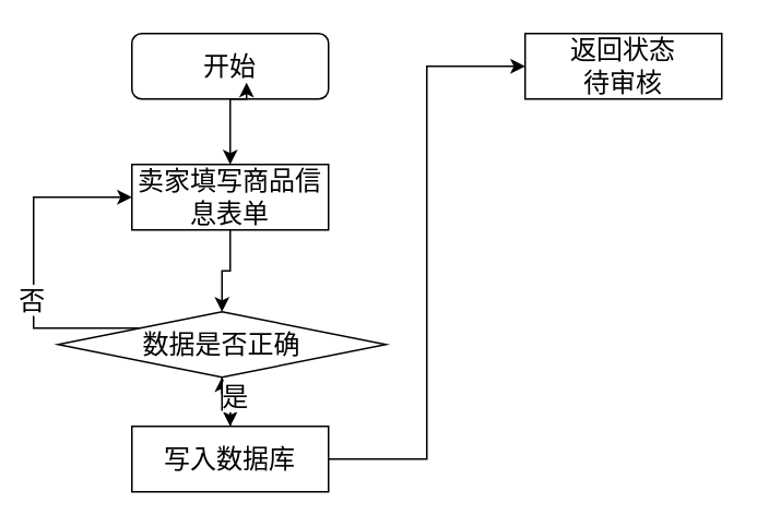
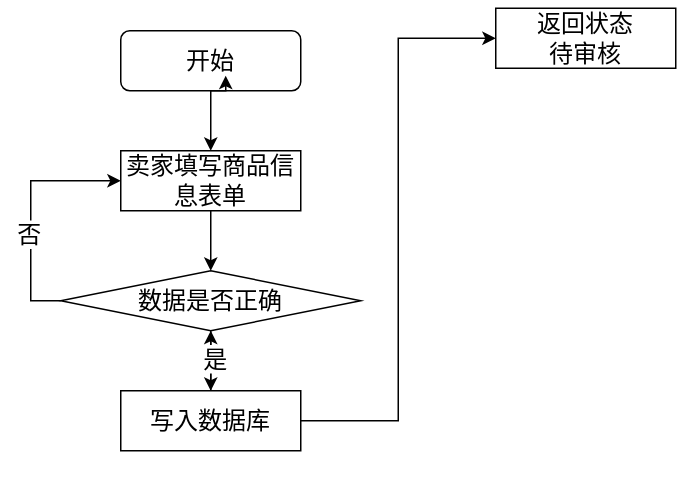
  <mxCell id="0" />
  <mxCell id="1" parent="0" />
  <mxCell id="2" style="edgeStyle=orthogonalEdgeStyle;rounded=0;orthogonalLoop=1;jettySize=auto;html=1;entryX=0.5;entryY=0;entryDx=0;entryDy=0;fontSize=16;" edge="1" parent="1" source="3" target="5"><mxGeometry relative="1" as="geometry" /></mxCell>
  <mxCell id="3" value="开始" style="rounded=1;whiteSpace=wrap;html=1;fontSize=16;" vertex="1" parent="1"><mxGeometry x="80" y="20" width="120" height="40" as="geometry" /></mxCell>
  <mxCell id="4" style="edgeStyle=orthogonalEdgeStyle;rounded=0;orthogonalLoop=1;jettySize=auto;html=1;entryX=0.5;entryY=0;entryDx=0;entryDy=0;fontSize=16;" edge="1" parent="1" source="5" target="9"><mxGeometry relative="1" as="geometry" /></mxCell>
  <mxCell id="5" value="卖家填写商品信息表单" style="rounded=0;whiteSpace=wrap;html=1;fontSize=16;" vertex="1" parent="1"><mxGeometry x="80" y="100" width="120" height="40" as="geometry" /></mxCell>
  <mxCell id="6" style="edgeStyle=orthogonalEdgeStyle;rounded=0;orthogonalLoop=1;jettySize=auto;html=1;entryX=0;entryY=0.5;entryDx=0;entryDy=0;fontSize=16;" edge="1" parent="1" source="9" target="5"><mxGeometry relative="1" as="geometry"><Array as="points"><mxPoint x="20" y="200" /><mxPoint x="20" y="120" /></Array></mxGeometry></mxCell>
  <mxCell id="7" value="否" style="edgeLabel;html=1;align=center;verticalAlign=middle;resizable=0;points=[];fontSize=16;" vertex="1" connectable="0" parent="6"><mxGeometry x="-0.188" y="2" relative="1" as="geometry"><mxPoint as="offset" /></mxGeometry></mxCell>
  <mxCell id="8" style="edgeStyle=orthogonalEdgeStyle;rounded=0;orthogonalLoop=1;jettySize=auto;html=1;entryX=0.5;entryY=0;entryDx=0;entryDy=0;fontSize=16;" edge="1" parent="1" source="9" target="13"><mxGeometry relative="1" as="geometry" /></mxCell>
- <mxCell id="9" value="数据是否正确" style="rhombus;whiteSpace=wrap;html=1;fontSize=16;" vertex="1" parent="1"><mxGeometry x="35" y="190" width="200" height="40" as="geometry" /></mxCell>
+ <mxCell id="9" value="数据是否正确" style="rhombus;whiteSpace=wrap;html=1;fontSize=16;" vertex="1" parent="1"><mxGeometry x="40" y="180" width="200" height="40" as="geometry" /></mxCell>
  <mxCell id="10" value="" style="edgeStyle=orthogonalEdgeStyle;rounded=0;orthogonalLoop=1;jettySize=auto;html=1;fontSize=16;" edge="1" parent="1" source="13" target="9"><mxGeometry relative="1" as="geometry" /></mxCell>
  <mxCell id="11" value="是" style="edgeLabel;html=1;align=center;verticalAlign=middle;resizable=0;points=[];fontSize=16;" vertex="1" connectable="0" parent="10"><mxGeometry x="0.1" y="-2" relative="1" as="geometry"><mxPoint as="offset" /></mxGeometry></mxCell>
  <mxCell id="12" style="edgeStyle=orthogonalEdgeStyle;rounded=0;orthogonalLoop=1;jettySize=auto;html=1;entryX=0;entryY=0.5;entryDx=0;entryDy=0;fontSize=16;" edge="1" parent="1" source="13" target="15"><mxGeometry relative="1" as="geometry" /></mxCell>
  <mxCell id="13" value="写入数据库" style="rounded=0;whiteSpace=wrap;html=1;fontSize=16;" vertex="1" parent="1"><mxGeometry x="80" y="260" width="120" height="40" as="geometry" /></mxCell>
  <mxCell id="14" style="edgeStyle=orthogonalEdgeStyle;rounded=0;orthogonalLoop=1;jettySize=auto;html=1;exitX=0.5;exitY=1;exitDx=0;exitDy=0;entryX=0.583;entryY=0.75;entryDx=0;entryDy=0;entryPerimeter=0;fontSize=16;" edge="1" parent="1" source="3" target="3"><mxGeometry relative="1" as="geometry" /></mxCell>
- <mxCell id="15" value="返回状态&lt;br&gt;待审核" style="rounded=0;whiteSpace=wrap;html=1;fontSize=16;" vertex="1" parent="1"><mxGeometry x="320" y="20" width="120" height="40" as="geometry" /></mxCell>
+ <mxCell id="15" value="返回状态&lt;br&gt;待审核" style="rounded=0;whiteSpace=wrap;html=1;fontSize=16;" vertex="1" parent="1"><mxGeometry x="330" y="5" width="120" height="40" as="geometry" /></mxCell>
